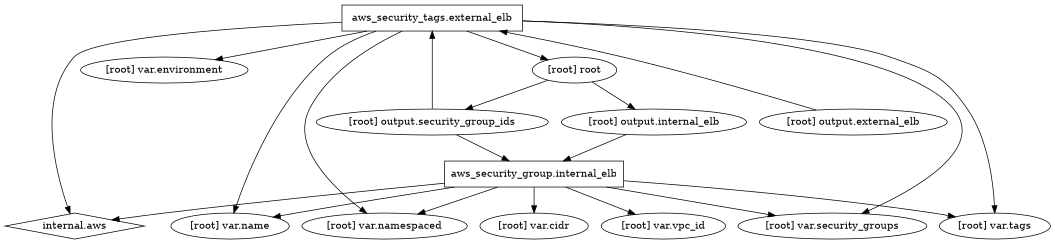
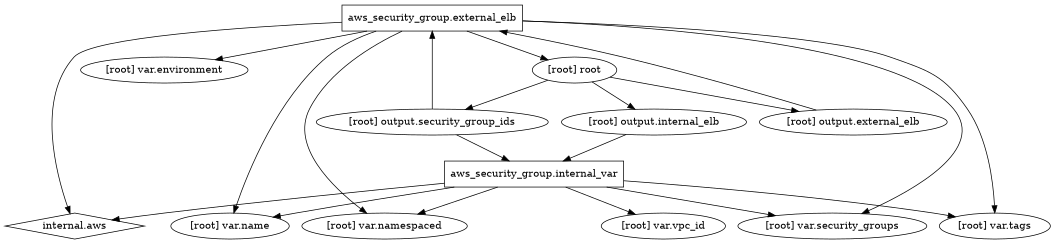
  digraph {
    compound=true
    newrank=true
-   n1 [label="aws_security_tags.external_elb" shape=box]
+   n1 [label="aws_security_group.external_elb" shape=box]
    n2 [label="internal.aws" shape=diamond]
    "[root] var.environment"
    "[root] var.name"
    "[root] var.namespaced"
    "[root] var.security_groups"
    "[root] var.tags"
    "[root] var.vpc_id"
-   n9 [label="aws_security_group.internal_elb" shape=box]
-   "[root] var.cidr"
+   n9 [label="aws_security_group.internal_var" shape=box]
    "[root] output.external_elb"
    "[root] output.internal_elb"
    "[root] output.security_group_ids"
    "[root] root"
    subgraph sub_1 {
      n1
      n2
      "[root] var.environment"
      "[root] var.name"
      "[root] var.namespaced"
      "[root] var.security_groups"
      "[root] var.tags"
      "[root] var.vpc_id"
      n9
-     "[root] var.cidr"
      "[root] output.external_elb"
      "[root] output.internal_elb"
      "[root] output.security_group_ids"
      "[root] root"
    }
    n1 -> n2
    n1 -> "[root] var.environment"
    n1 -> "[root] var.name"
    n1 -> "[root] var.namespaced"
    n1 -> "[root] var.security_groups"
    n1 -> "[root] var.tags"
    n1 -> "[root] root"
    n9 -> n2
    n9 -> "[root] var.name"
    n9 -> "[root] var.namespaced"
    n9 -> "[root] var.security_groups"
    n9 -> "[root] var.tags"
    n9 -> "[root] var.vpc_id"
-   n9 -> "[root] var.cidr"
    "[root] output.external_elb" -> n1
    "[root] output.internal_elb" -> n9
    "[root] output.security_group_ids" -> n1
    "[root] output.security_group_ids" -> n9
+   "[root] root" -> "[root] output.external_elb"
    "[root] root" -> "[root] output.internal_elb"
    "[root] root" -> "[root] output.security_group_ids"
  }
